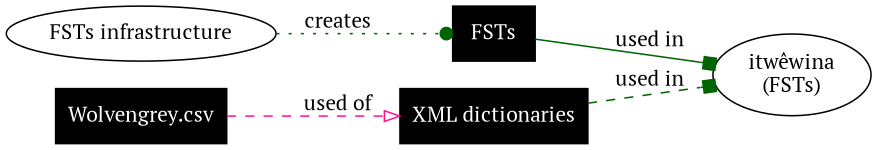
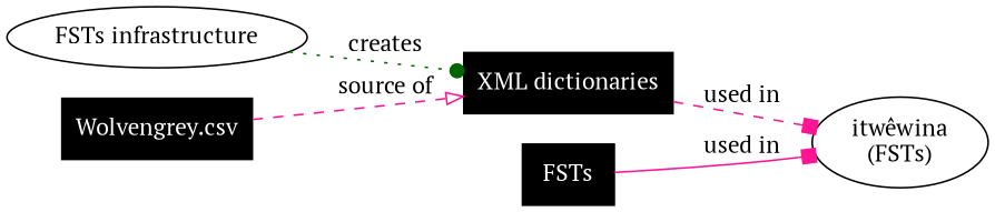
  digraph {
    fontname="PT Serif"
    rankdir=LR
    node [fillcolor=black fontcolor=white fontname="PT Serif" shape=box style=filled]
    edge [arrowhead=box color=darkgreen fontname="PT Serif" style=dashed]
    n1 [fillcolor=white fontcolor=black label="FSTs infrastructure" shape=ellipse]
    FSTs
    n3 [fillcolor=white fontcolor=black label=<itwêwina<BR/>(FSTs)> shape=ellipse]
    n4 [label="XML dictionaries"]
    n5 [label="Wolvengrey.csv"]
-   n1 -> FSTs [arrowhead=dot label=creates style=dotted]
-   FSTs -> n3 [label="used in" style=solid]
-   n4 -> n3 [label="used in"]
-   n5 -> n4 [arrowhead=onormal color=deeppink label="used of"]
+   n1 -> n4 [arrowhead=dot label=creates style=dotted]
+   FSTs -> n3 [color=deeppink label="used in" style=solid]
+   n4 -> n3 [color=deeppink label="used in"]
+   n5 -> n4 [arrowhead=onormal color=deeppink label="source of"]
  }
